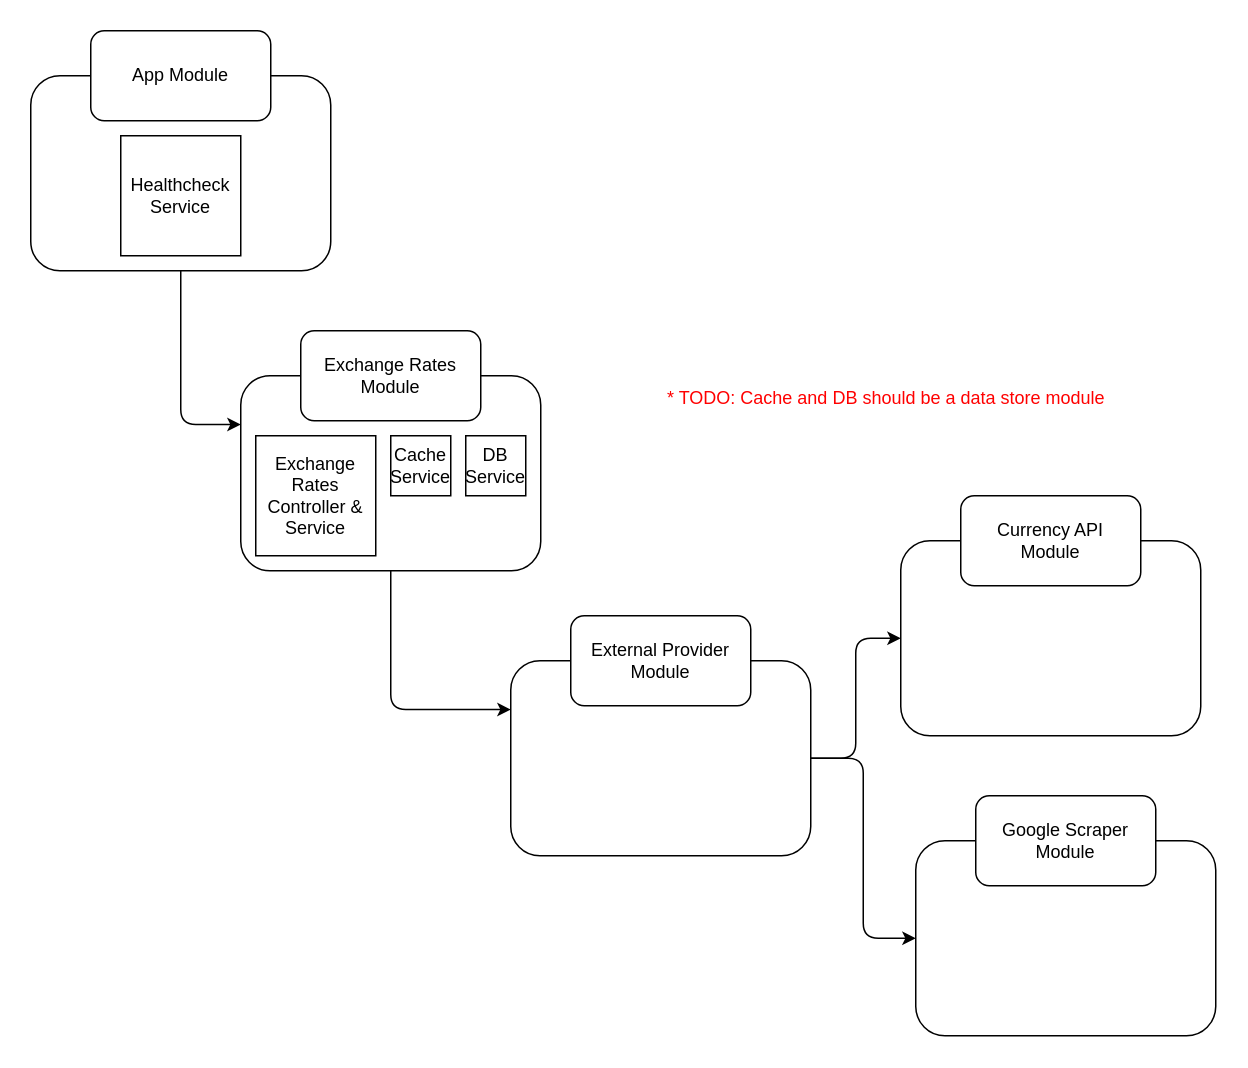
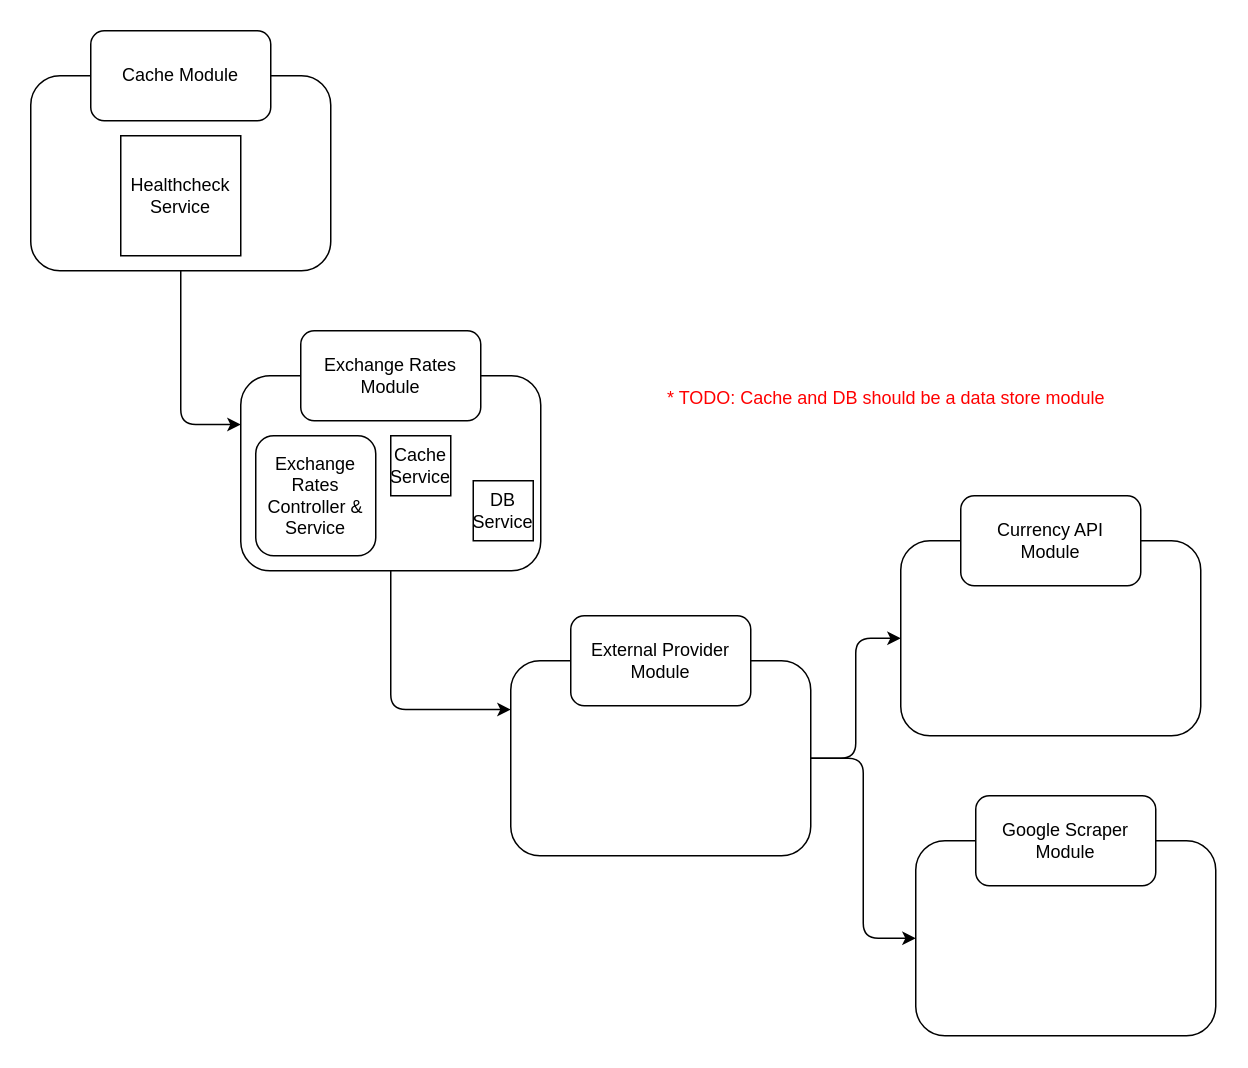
  <mxCell id="0" />
  <mxCell id="1" parent="0" />
  <mxCell id="2" style="edgeStyle=orthogonalEdgeStyle;html=1;exitX=0.5;exitY=1;exitDx=0;exitDy=0;entryX=0;entryY=0.25;entryDx=0;entryDy=0;" parent="1" source="3" target="7" edge="1"><mxGeometry relative="1" as="geometry" /></mxCell>
  <mxCell id="3" value="" style="rounded=1;whiteSpace=wrap;html=1;" parent="1" vertex="1"><mxGeometry x="20" y="50" width="200" height="130" as="geometry" /></mxCell>
- <mxCell id="4" value="App Module" style="rounded=1;whiteSpace=wrap;html=1;" parent="1" vertex="1"><mxGeometry x="60" y="20" width="120" height="60" as="geometry" /></mxCell>
+ <mxCell id="4" value="Cache Module" style="rounded=1;whiteSpace=wrap;html=1;" parent="1" vertex="1"><mxGeometry x="60" y="20" width="120" height="60" as="geometry" /></mxCell>
  <mxCell id="5" value="Healthcheck&lt;br&gt;Service" style="whiteSpace=wrap;html=1;aspect=fixed;" parent="1" vertex="1"><mxGeometry x="80" y="90" width="80" height="80" as="geometry" /></mxCell>
  <mxCell id="6" style="edgeStyle=orthogonalEdgeStyle;html=1;exitX=0.5;exitY=1;exitDx=0;exitDy=0;entryX=0;entryY=0.25;entryDx=0;entryDy=0;" parent="1" source="7" target="11" edge="1"><mxGeometry relative="1" as="geometry" /></mxCell>
  <mxCell id="7" value="" style="rounded=1;whiteSpace=wrap;html=1;" parent="1" vertex="1"><mxGeometry x="160" y="250" width="200" height="130" as="geometry" /></mxCell>
  <mxCell id="8" value="Exchange Rates&lt;br&gt;Module" style="rounded=1;whiteSpace=wrap;html=1;" parent="1" vertex="1"><mxGeometry x="200" y="220" width="120" height="60" as="geometry" /></mxCell>
  <mxCell id="9" style="edgeStyle=orthogonalEdgeStyle;html=1;exitX=1;exitY=0.5;exitDx=0;exitDy=0;entryX=0;entryY=0.5;entryDx=0;entryDy=0;" edge="1" parent="1" source="11" target="13"><mxGeometry relative="1" as="geometry" /></mxCell>
  <mxCell id="10" style="edgeStyle=orthogonalEdgeStyle;html=1;exitX=1;exitY=0.5;exitDx=0;exitDy=0;entryX=0;entryY=0.5;entryDx=0;entryDy=0;" edge="1" parent="1" source="11" target="19"><mxGeometry relative="1" as="geometry" /></mxCell>
  <mxCell id="11" value="" style="rounded=1;whiteSpace=wrap;html=1;" parent="1" vertex="1"><mxGeometry x="340" y="440" width="200" height="130" as="geometry" /></mxCell>
  <mxCell id="12" value="External Provider&lt;br&gt;Module" style="rounded=1;whiteSpace=wrap;html=1;" parent="1" vertex="1"><mxGeometry x="380" y="410" width="120" height="60" as="geometry" /></mxCell>
  <mxCell id="13" value="" style="rounded=1;whiteSpace=wrap;html=1;" parent="1" vertex="1"><mxGeometry x="600" y="360" width="200" height="130" as="geometry" /></mxCell>
  <mxCell id="14" value="Currency API&lt;br&gt;Module" style="rounded=1;whiteSpace=wrap;html=1;" parent="1" vertex="1"><mxGeometry x="640" y="330" width="120" height="60" as="geometry" /></mxCell>
- <mxCell id="15" value="Exchange Rates&lt;br&gt;Controller &amp;amp; Service" style="whiteSpace=wrap;html=1;aspect=fixed;" parent="1" vertex="1"><mxGeometry x="170" y="290" width="80" height="80" as="geometry" /></mxCell>
+ <mxCell id="15" value="Exchange Rates&lt;br&gt;Controller &amp;amp; Service" style="whiteSpace=wrap;html=1;aspect=fixed;rounded=1;" parent="1" vertex="1"><mxGeometry x="170" y="290" width="80" height="80" as="geometry" /></mxCell>
  <mxCell id="16" value="Cache Service" style="whiteSpace=wrap;html=1;aspect=fixed;" parent="1" vertex="1"><mxGeometry x="260" y="290" width="40" height="40" as="geometry" /></mxCell>
- <mxCell id="17" value="DB Service" style="whiteSpace=wrap;html=1;aspect=fixed;" parent="1" vertex="1"><mxGeometry x="310" y="290" width="40" height="40" as="geometry" /></mxCell>
+ <mxCell id="17" value="DB Service" style="whiteSpace=wrap;html=1;aspect=fixed;" parent="1" vertex="1"><mxGeometry x="315" y="320" width="40" height="40" as="geometry" /></mxCell>
  <mxCell id="18" value="* TODO: Cache and DB should be a data store module" style="text;html=1;align=center;verticalAlign=middle;resizable=0;points=[];autosize=1;strokeColor=none;fillColor=none;fontColor=#FF0000;" parent="1" vertex="1"><mxGeometry x="435" y="255" width="310" height="20" as="geometry" /></mxCell>
  <mxCell id="19" value="" style="rounded=1;whiteSpace=wrap;html=1;" vertex="1" parent="1"><mxGeometry x="610" y="560" width="200" height="130" as="geometry" /></mxCell>
  <mxCell id="20" value="Google Scraper&lt;br&gt;Module" style="rounded=1;whiteSpace=wrap;html=1;" vertex="1" parent="1"><mxGeometry x="650" y="530" width="120" height="60" as="geometry" /></mxCell>
